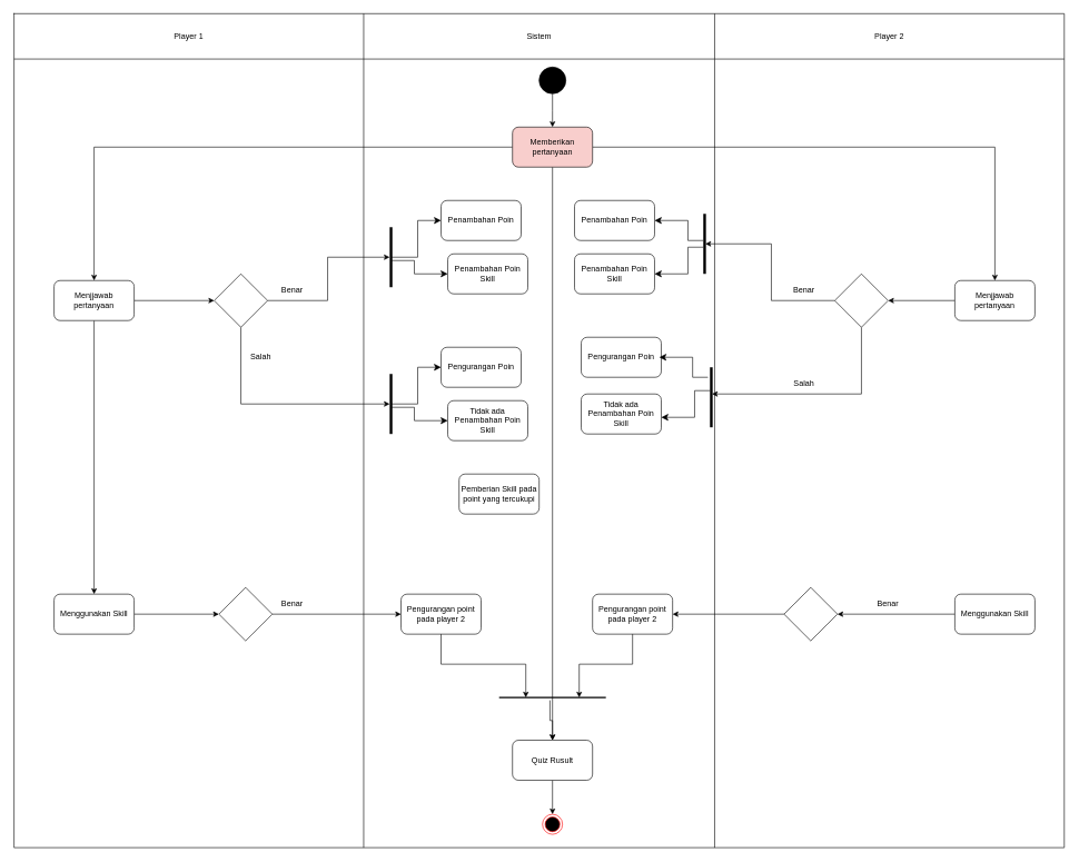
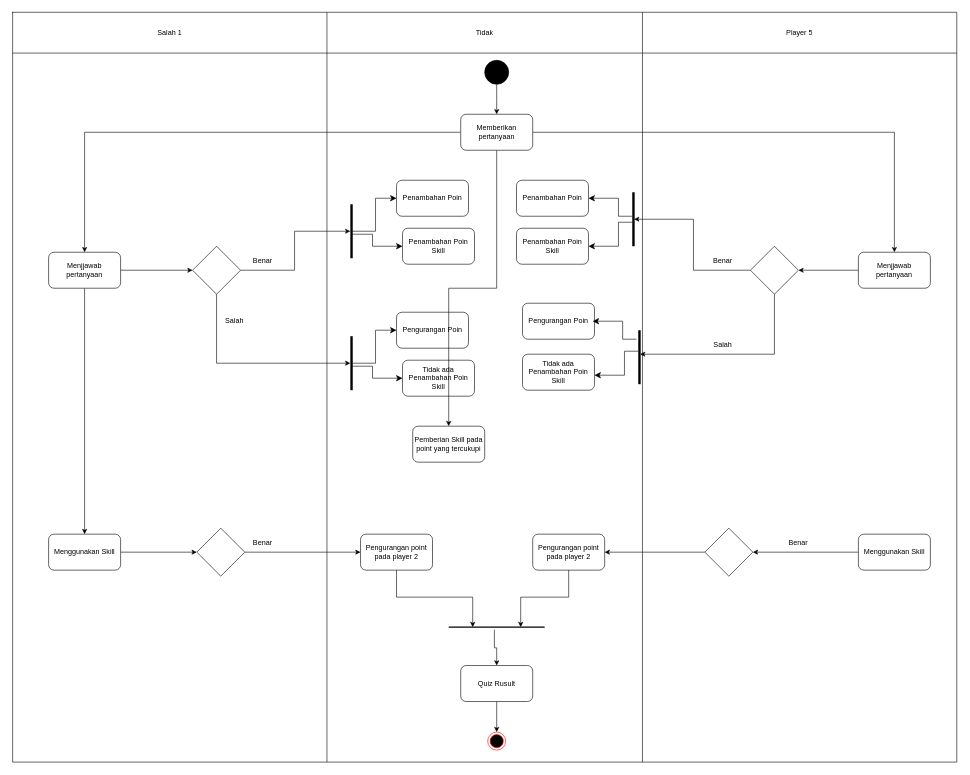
  <mxCell id="0" />
  <mxCell id="1" parent="0" />
  <mxCell id="2" value="" style="shape=table;startSize=0;container=1;collapsible=0;childLayout=tableLayout;" vertex="1" parent="1"><mxGeometry x="20" y="20" width="1574" height="1250" as="geometry" /></mxCell>
  <mxCell id="3" value="" style="shape=tableRow;horizontal=0;startSize=0;swimlaneHead=0;swimlaneBody=0;strokeColor=inherit;top=0;left=0;bottom=0;right=0;collapsible=0;dropTarget=0;fillColor=none;points=[[0,0.5],[1,0.5]];portConstraint=eastwest;" vertex="1" parent="2"><mxGeometry width="1574" height="68" as="geometry" /></mxCell>
- <mxCell id="4" value="Player 1" style="shape=partialRectangle;html=1;whiteSpace=wrap;connectable=0;strokeColor=inherit;overflow=hidden;fillColor=none;top=0;left=0;bottom=0;right=0;pointerEvents=1;" vertex="1" parent="3"><mxGeometry width="524" height="68" as="geometry"><mxRectangle width="524" height="68" as="alternateBounds" /></mxGeometry></mxCell>
- <mxCell id="5" value="Sistem" style="shape=partialRectangle;html=1;whiteSpace=wrap;connectable=0;strokeColor=inherit;overflow=hidden;fillColor=none;top=0;left=0;bottom=0;right=0;pointerEvents=1;" vertex="1" parent="3"><mxGeometry x="524" width="526" height="68" as="geometry"><mxRectangle width="526" height="68" as="alternateBounds" /></mxGeometry></mxCell>
- <mxCell id="6" value="Player 2" style="shape=partialRectangle;html=1;whiteSpace=wrap;connectable=0;strokeColor=inherit;overflow=hidden;fillColor=none;top=0;left=0;bottom=0;right=0;pointerEvents=1;" vertex="1" parent="3"><mxGeometry x="1050" width="524" height="68" as="geometry"><mxRectangle width="524" height="68" as="alternateBounds" /></mxGeometry></mxCell>
+ <mxCell id="4" value="Salah 1" style="shape=partialRectangle;html=1;whiteSpace=wrap;connectable=0;strokeColor=inherit;overflow=hidden;fillColor=none;top=0;left=0;bottom=0;right=0;pointerEvents=1;" vertex="1" parent="3"><mxGeometry width="524" height="68" as="geometry"><mxRectangle width="524" height="68" as="alternateBounds" /></mxGeometry></mxCell>
+ <mxCell id="5" value="Tidak" style="shape=partialRectangle;html=1;whiteSpace=wrap;connectable=0;strokeColor=inherit;overflow=hidden;fillColor=none;top=0;left=0;bottom=0;right=0;pointerEvents=1;" vertex="1" parent="3"><mxGeometry x="524" width="526" height="68" as="geometry"><mxRectangle width="526" height="68" as="alternateBounds" /></mxGeometry></mxCell>
+ <mxCell id="6" value="Player 5" style="shape=partialRectangle;html=1;whiteSpace=wrap;connectable=0;strokeColor=inherit;overflow=hidden;fillColor=none;top=0;left=0;bottom=0;right=0;pointerEvents=1;" vertex="1" parent="3"><mxGeometry x="1050" width="524" height="68" as="geometry"><mxRectangle width="524" height="68" as="alternateBounds" /></mxGeometry></mxCell>
  <mxCell id="7" value="" style="shape=tableRow;horizontal=0;startSize=0;swimlaneHead=0;swimlaneBody=0;strokeColor=inherit;top=0;left=0;bottom=0;right=0;collapsible=0;dropTarget=0;fillColor=none;points=[[0,0.5],[1,0.5]];portConstraint=eastwest;" vertex="1" parent="2"><mxGeometry y="68" width="1574" height="1182" as="geometry" /></mxCell>
  <mxCell id="8" value="" style="shape=partialRectangle;html=1;whiteSpace=wrap;connectable=0;strokeColor=inherit;overflow=hidden;fillColor=none;top=0;left=0;bottom=0;right=0;pointerEvents=1;" vertex="1" parent="7"><mxGeometry width="524" height="1182" as="geometry"><mxRectangle width="524" height="1182" as="alternateBounds" /></mxGeometry></mxCell>
  <mxCell id="9" value="" style="shape=partialRectangle;html=1;whiteSpace=wrap;connectable=0;strokeColor=inherit;overflow=hidden;fillColor=none;top=0;left=0;bottom=0;right=0;pointerEvents=1;" vertex="1" parent="7"><mxGeometry x="524" width="526" height="1182" as="geometry"><mxRectangle width="526" height="1182" as="alternateBounds" /></mxGeometry></mxCell>
  <mxCell id="10" value="" style="shape=partialRectangle;html=1;whiteSpace=wrap;connectable=0;strokeColor=inherit;overflow=hidden;fillColor=none;top=0;left=0;bottom=0;right=0;pointerEvents=1;" vertex="1" parent="7"><mxGeometry x="1050" width="524" height="1182" as="geometry"><mxRectangle width="524" height="1182" as="alternateBounds" /></mxGeometry></mxCell>
  <mxCell id="11" style="edgeStyle=orthogonalEdgeStyle;rounded=0;orthogonalLoop=1;jettySize=auto;html=1;exitX=1;exitY=0.5;exitDx=0;exitDy=0;entryX=0;entryY=0.5;entryDx=0;entryDy=0;" edge="1" parent="1" source="13" target="18"><mxGeometry relative="1" as="geometry" /></mxCell>
  <mxCell id="12" style="edgeStyle=orthogonalEdgeStyle;rounded=0;orthogonalLoop=1;jettySize=auto;html=1;exitX=0.5;exitY=1;exitDx=0;exitDy=0;entryX=0.5;entryY=0;entryDx=0;entryDy=0;" edge="1" parent="1" source="13" target="53"><mxGeometry relative="1" as="geometry" /></mxCell>
  <mxCell id="13" value="Menjjawab pertanyaan" style="rounded=1;whiteSpace=wrap;html=1;" vertex="1" parent="1"><mxGeometry x="80" y="420" width="120" height="60" as="geometry" /></mxCell>
  <mxCell id="14" style="edgeStyle=orthogonalEdgeStyle;rounded=0;orthogonalLoop=1;jettySize=auto;html=1;exitX=0.5;exitY=1;exitDx=0;exitDy=0;entryX=0.5;entryY=0;entryDx=0;entryDy=0;" edge="1" parent="1" source="15"><mxGeometry relative="1" as="geometry"><mxPoint x="827" y="190" as="targetPoint" /></mxGeometry></mxCell>
  <mxCell id="15" value="" style="ellipse;whiteSpace=wrap;html=1;aspect=fixed;fillColor=#000000;" vertex="1" parent="1"><mxGeometry x="807" y="100" width="40" height="40" as="geometry" /></mxCell>
  <mxCell id="16" style="edgeStyle=orthogonalEdgeStyle;rounded=0;orthogonalLoop=1;jettySize=auto;html=1;exitX=1;exitY=0.5;exitDx=0;exitDy=0;" edge="1" parent="1" source="18" target="20"><mxGeometry relative="1" as="geometry" /></mxCell>
  <mxCell id="17" style="edgeStyle=orthogonalEdgeStyle;rounded=0;orthogonalLoop=1;jettySize=auto;html=1;exitX=0.5;exitY=1;exitDx=0;exitDy=0;" edge="1" parent="1" source="18" target="26"><mxGeometry relative="1" as="geometry"><Array as="points"><mxPoint x="360" y="605" /></Array></mxGeometry></mxCell>
  <mxCell id="18" value="" style="rhombus;whiteSpace=wrap;html=1;" vertex="1" parent="1"><mxGeometry x="320" y="410" width="80" height="80" as="geometry" /></mxCell>
  <mxCell id="19" value="Penambahan Poin" style="rounded=1;whiteSpace=wrap;html=1;" vertex="1" parent="1"><mxGeometry x="660" y="300" width="120" height="60" as="geometry" /></mxCell>
  <mxCell id="20" value="" style="line;strokeWidth=4;direction=south;html=1;perimeter=backbonePerimeter;points=[];outlineConnect=0;" vertex="1" parent="1"><mxGeometry x="580" y="340" width="10" height="90" as="geometry" /></mxCell>
  <mxCell id="21" value="" style="edgeStyle=elbowEdgeStyle;elbow=horizontal;endArrow=classic;html=1;curved=0;rounded=0;endSize=8;startSize=8;entryX=0;entryY=0.5;entryDx=0;entryDy=0;" edge="1" parent="1" source="20" target="19"><mxGeometry width="50" height="50" relative="1" as="geometry"><mxPoint x="770" y="570" as="sourcePoint" /><mxPoint y="520" as="targetPoint" x="820" /></mxGeometry></mxCell>
  <mxCell id="22" value="Penambahan Poin Skill" style="rounded=1;whiteSpace=wrap;html=1;" vertex="1" parent="1"><mxGeometry x="670" y="380" width="120" height="60" as="geometry" /></mxCell>
  <mxCell id="23" value="" style="edgeStyle=elbowEdgeStyle;elbow=horizontal;endArrow=classic;html=1;curved=0;rounded=0;endSize=8;startSize=8;entryX=0;entryY=0.5;entryDx=0;entryDy=0;" edge="1" parent="1" source="20" target="22"><mxGeometry width="50" height="50" relative="1" as="geometry"><mxPoint x="596" y="395" as="sourcePoint" /><mxPoint x="670" y="340" as="targetPoint" /><Array as="points"><mxPoint x="620" y="390" /></Array></mxGeometry></mxCell>
  <mxCell id="24" value="Benar" style="text;html=1;strokeColor=none;fillColor=none;align=center;verticalAlign=middle;whiteSpace=wrap;rounded=0;" vertex="1" parent="1"><mxGeometry x="407" y="420" width="60" height="30" as="geometry" /></mxCell>
  <mxCell id="25" value="Pengurangan Poin" style="rounded=1;whiteSpace=wrap;html=1;" vertex="1" parent="1"><mxGeometry x="660" y="520" width="120" height="60" as="geometry" /></mxCell>
  <mxCell id="26" value="" style="line;strokeWidth=4;direction=south;html=1;perimeter=backbonePerimeter;points=[];outlineConnect=0;" vertex="1" parent="1"><mxGeometry x="580" y="560" width="10" height="90" as="geometry" /></mxCell>
  <mxCell id="27" value="" style="edgeStyle=elbowEdgeStyle;elbow=horizontal;endArrow=classic;html=1;curved=0;rounded=0;endSize=8;startSize=8;entryX=0;entryY=0.5;entryDx=0;entryDy=0;" edge="1" source="26" target="25" parent="1"><mxGeometry width="50" height="50" relative="1" as="geometry"><mxPoint x="770" y="790" as="sourcePoint" /><mxPoint y="740" as="targetPoint" x="820" /></mxGeometry></mxCell>
  <mxCell id="28" value="Tidak ada Penambahan Poin Skill" style="rounded=1;whiteSpace=wrap;html=1;" vertex="1" parent="1"><mxGeometry x="670" y="600" width="120" height="60" as="geometry" /></mxCell>
  <mxCell id="29" value="" style="edgeStyle=elbowEdgeStyle;elbow=horizontal;endArrow=classic;html=1;curved=0;rounded=0;endSize=8;startSize=8;entryX=0;entryY=0.5;entryDx=0;entryDy=0;" edge="1" source="26" target="28" parent="1"><mxGeometry width="50" height="50" relative="1" as="geometry"><mxPoint x="596" y="615" as="sourcePoint" /><mxPoint x="670" y="560" as="targetPoint" /><Array as="points"><mxPoint x="620" y="610" /></Array></mxGeometry></mxCell>
  <mxCell id="30" value="Salah" style="text;html=1;strokeColor=none;fillColor=none;align=center;verticalAlign=middle;whiteSpace=wrap;rounded=0;" vertex="1" parent="1"><mxGeometry x="360" y="520" width="60" height="30" as="geometry" /></mxCell>
  <mxCell id="31" style="edgeStyle=orthogonalEdgeStyle;rounded=0;orthogonalLoop=1;jettySize=auto;html=1;exitX=0;exitY=0.5;exitDx=0;exitDy=0;entryX=1;entryY=0.5;entryDx=0;entryDy=0;" edge="1" parent="1" source="32" target="35"><mxGeometry relative="1" as="geometry" /></mxCell>
  <mxCell id="32" value="Menjjawab pertanyaan" style="rounded=1;whiteSpace=wrap;html=1;" vertex="1" parent="1"><mxGeometry x="1430" y="420" width="120" height="60" as="geometry" /></mxCell>
  <mxCell id="33" style="edgeStyle=orthogonalEdgeStyle;rounded=0;orthogonalLoop=1;jettySize=auto;html=1;exitX=0;exitY=0.5;exitDx=0;exitDy=0;" edge="1" parent="1" source="35" target="37"><mxGeometry relative="1" as="geometry" /></mxCell>
  <mxCell id="34" style="edgeStyle=orthogonalEdgeStyle;rounded=0;orthogonalLoop=1;jettySize=auto;html=1;exitX=0.5;exitY=1;exitDx=0;exitDy=0;" edge="1" parent="1" source="35" target="41"><mxGeometry relative="1" as="geometry"><Array as="points"><mxPoint x="1290" y="590" /></Array></mxGeometry></mxCell>
  <mxCell id="35" value="" style="rhombus;whiteSpace=wrap;html=1;" vertex="1" parent="1"><mxGeometry x="1250" y="410" width="80" height="80" as="geometry" /></mxCell>
  <mxCell id="36" value="Penambahan Poin" style="rounded=1;whiteSpace=wrap;html=1;" vertex="1" parent="1"><mxGeometry x="860" y="300" width="120" height="60" as="geometry" /></mxCell>
  <mxCell id="37" value="" style="line;strokeWidth=4;direction=south;html=1;perimeter=backbonePerimeter;points=[];outlineConnect=0;" vertex="1" parent="1"><mxGeometry x="1050" y="320" width="10" height="90" as="geometry" /></mxCell>
  <mxCell id="38" value="Penambahan Poin Skill" style="rounded=1;whiteSpace=wrap;html=1;" vertex="1" parent="1"><mxGeometry x="860" y="380" width="120" height="60" as="geometry" /></mxCell>
  <mxCell id="39" value="Benar" style="text;html=1;strokeColor=none;fillColor=none;align=center;verticalAlign=middle;whiteSpace=wrap;rounded=0;" vertex="1" parent="1"><mxGeometry x="1174" y="420" width="60" height="30" as="geometry" /></mxCell>
  <mxCell id="40" value="Pengurangan Poin" style="rounded=1;whiteSpace=wrap;html=1;" vertex="1" parent="1"><mxGeometry x="870" y="505" width="120" height="60" as="geometry" /></mxCell>
  <mxCell id="41" value="" style="line;strokeWidth=4;direction=south;html=1;perimeter=backbonePerimeter;points=[];outlineConnect=0;" vertex="1" parent="1"><mxGeometry x="1060" y="550" width="10" height="90" as="geometry" /></mxCell>
  <mxCell id="42" value="Tidak ada Penambahan Poin Skill" style="rounded=1;whiteSpace=wrap;html=1;" vertex="1" parent="1"><mxGeometry x="870" y="590" width="120" height="60" as="geometry" /></mxCell>
  <mxCell id="43" value="Salah" style="text;html=1;strokeColor=none;fillColor=none;align=center;verticalAlign=middle;whiteSpace=wrap;rounded=0;" vertex="1" parent="1"><mxGeometry x="1174" y="560" width="60" height="30" as="geometry" /></mxCell>
  <mxCell id="44" style="edgeStyle=orthogonalEdgeStyle;rounded=0;orthogonalLoop=1;jettySize=auto;html=1;exitX=0;exitY=0.5;exitDx=0;exitDy=0;entryX=0.5;entryY=0;entryDx=0;entryDy=0;" edge="1" parent="1" source="47" target="13"><mxGeometry relative="1" as="geometry" /></mxCell>
  <mxCell id="45" style="edgeStyle=orthogonalEdgeStyle;rounded=0;orthogonalLoop=1;jettySize=auto;html=1;exitX=1;exitY=0.5;exitDx=0;exitDy=0;entryX=0.5;entryY=0;entryDx=0;entryDy=0;" edge="1" parent="1" source="47" target="32"><mxGeometry relative="1" as="geometry" /></mxCell>
- <mxCell id="46" style="edgeStyle=orthogonalEdgeStyle;rounded=0;orthogonalLoop=1;jettySize=auto;html=1;exitX=0.5;exitY=1;exitDx=0;exitDy=0;" edge="1" parent="1" source="47" target="69"><mxGeometry relative="1" as="geometry" /></mxCell>
- <mxCell id="47" value="Memberikan pertanyaan" style="rounded=1;whiteSpace=wrap;html=1;fillColor=#f8cecc;" vertex="1" parent="1"><mxGeometry x="767" y="190" width="120" height="60" as="geometry" /></mxCell>
+ <mxCell id="46" style="edgeStyle=orthogonalEdgeStyle;rounded=0;orthogonalLoop=1;jettySize=auto;html=1;exitX=0.5;exitY=1;exitDx=0;exitDy=0;entryX=0.5;entryY=0;entryDx=0;entryDy=0;" edge="1" parent="1" source="47" target="54"><mxGeometry relative="1" as="geometry" /></mxCell>
+ <mxCell id="47" value="Memberikan pertanyaan" style="rounded=1;whiteSpace=wrap;html=1;" vertex="1" parent="1"><mxGeometry x="767" y="190" width="120" height="60" as="geometry" /></mxCell>
  <mxCell id="48" value="" style="edgeStyle=elbowEdgeStyle;elbow=horizontal;endArrow=classic;html=1;curved=0;rounded=0;endSize=8;startSize=8;entryX=1;entryY=0.5;entryDx=0;entryDy=0;" edge="1" parent="1" source="37" target="36"><mxGeometry width="50" height="50" relative="1" as="geometry"><mxPoint x="940" y="520" as="sourcePoint" /><mxPoint x="1024" y="540" as="targetPoint" /><Array as="points"><mxPoint x="1030" y="360" /></Array></mxGeometry></mxCell>
  <mxCell id="49" value="" style="edgeStyle=elbowEdgeStyle;elbow=horizontal;endArrow=classic;html=1;curved=0;rounded=0;endSize=8;startSize=8;entryX=1;entryY=0.5;entryDx=0;entryDy=0;" edge="1" parent="1" source="37" target="38"><mxGeometry width="50" height="50" relative="1" as="geometry"><mxPoint x="1063" y="370" as="sourcePoint" /><mxPoint x="990" y="340" as="targetPoint" /><Array as="points"><mxPoint x="1030" y="370" /></Array></mxGeometry></mxCell>
  <mxCell id="50" value="" style="edgeStyle=elbowEdgeStyle;elbow=horizontal;endArrow=classic;html=1;curved=0;rounded=0;endSize=8;startSize=8;entryX=1;entryY=0.5;entryDx=0;entryDy=0;" edge="1" parent="1"><mxGeometry width="50" height="50" relative="1" as="geometry"><mxPoint x="1060" y="565" as="sourcePoint" /><mxPoint x="987" y="535" as="targetPoint" /><Array as="points"><mxPoint x="1037" y="565" /></Array></mxGeometry></mxCell>
  <mxCell id="51" value="" style="edgeStyle=elbowEdgeStyle;elbow=horizontal;endArrow=classic;html=1;curved=0;rounded=0;endSize=8;startSize=8;entryX=1;entryY=0.5;entryDx=0;entryDy=0;" edge="1" parent="1"><mxGeometry width="50" height="50" relative="1" as="geometry"><mxPoint x="1063" y="585" as="sourcePoint" /><mxPoint x="990" y="625" as="targetPoint" /><Array as="points"><mxPoint x="1040" y="585" /></Array></mxGeometry></mxCell>
  <mxCell id="52" style="edgeStyle=orthogonalEdgeStyle;rounded=0;orthogonalLoop=1;jettySize=auto;html=1;exitX=1;exitY=0.5;exitDx=0;exitDy=0;entryX=0;entryY=0.5;entryDx=0;entryDy=0;" edge="1" parent="1" source="53" target="56"><mxGeometry relative="1" as="geometry" /></mxCell>
  <mxCell id="53" value="Menggunakan Skill" style="rounded=1;whiteSpace=wrap;html=1;" vertex="1" parent="1"><mxGeometry x="80" y="890" width="120" height="60" as="geometry" /></mxCell>
  <mxCell id="54" value="Pemberian Skill pada point yang tercukupi" style="rounded=1;whiteSpace=wrap;html=1;" vertex="1" parent="1"><mxGeometry x="687" y="710" width="120" height="60" as="geometry" /></mxCell>
  <mxCell id="55" style="edgeStyle=orthogonalEdgeStyle;rounded=0;orthogonalLoop=1;jettySize=auto;html=1;exitX=1;exitY=0.5;exitDx=0;exitDy=0;entryX=0;entryY=0.5;entryDx=0;entryDy=0;" edge="1" parent="1" source="56" target="57"><mxGeometry relative="1" as="geometry" /></mxCell>
  <mxCell id="56" value="" style="rhombus;whiteSpace=wrap;html=1;" vertex="1" parent="1"><mxGeometry x="327" y="880" width="80" height="80" as="geometry" /></mxCell>
  <mxCell id="57" value="Pengurangan point pada player 2" style="rounded=1;whiteSpace=wrap;html=1;" vertex="1" parent="1"><mxGeometry x="600" y="890" width="120" height="60" as="geometry" /></mxCell>
  <mxCell id="58" value="Benar" style="text;html=1;strokeColor=none;fillColor=none;align=center;verticalAlign=middle;whiteSpace=wrap;rounded=0;" vertex="1" parent="1"><mxGeometry x="407" y="890" width="60" height="30" as="geometry" /></mxCell>
  <mxCell id="59" style="edgeStyle=orthogonalEdgeStyle;rounded=0;orthogonalLoop=1;jettySize=auto;html=1;exitX=0;exitY=0.5;exitDx=0;exitDy=0;entryX=1;entryY=0.5;entryDx=0;entryDy=0;" edge="1" parent="1" source="60" target="62"><mxGeometry relative="1" as="geometry" /></mxCell>
  <mxCell id="60" value="Menggunakan Skill" style="rounded=1;whiteSpace=wrap;html=1;" vertex="1" parent="1"><mxGeometry x="1430" y="890" width="120" height="60" as="geometry" /></mxCell>
  <mxCell id="61" style="edgeStyle=orthogonalEdgeStyle;rounded=0;orthogonalLoop=1;jettySize=auto;html=1;exitX=0;exitY=0.5;exitDx=0;exitDy=0;entryX=1;entryY=0.5;entryDx=0;entryDy=0;" edge="1" parent="1" source="62" target="63"><mxGeometry relative="1" as="geometry" /></mxCell>
  <mxCell id="62" value="" style="rhombus;whiteSpace=wrap;html=1;" vertex="1" parent="1"><mxGeometry x="1174" y="880" width="80" height="80" as="geometry" /></mxCell>
  <mxCell id="63" value="Pengurangan point pada player 2" style="rounded=1;whiteSpace=wrap;html=1;" vertex="1" parent="1"><mxGeometry x="887" y="890" width="120" height="60" as="geometry" /></mxCell>
  <mxCell id="64" value="Benar" style="text;html=1;strokeColor=none;fillColor=none;align=center;verticalAlign=middle;whiteSpace=wrap;rounded=0;" vertex="1" parent="1"><mxGeometry x="1300" y="890" width="60" height="30" as="geometry" /></mxCell>
  <mxCell id="65" value="" style="line;strokeWidth=2;html=1;" vertex="1" parent="1"><mxGeometry x="747" y="1040" width="160" height="10" as="geometry" /></mxCell>
  <mxCell id="66" style="edgeStyle=orthogonalEdgeStyle;rounded=0;orthogonalLoop=1;jettySize=auto;html=1;exitX=0.5;exitY=1;exitDx=0;exitDy=0;entryX=0.75;entryY=0.5;entryDx=0;entryDy=0;entryPerimeter=0;" edge="1" parent="1" source="63" target="65"><mxGeometry relative="1" as="geometry" /></mxCell>
  <mxCell id="67" style="edgeStyle=orthogonalEdgeStyle;rounded=0;orthogonalLoop=1;jettySize=auto;html=1;exitX=0.5;exitY=1;exitDx=0;exitDy=0;entryX=0.25;entryY=0.5;entryDx=0;entryDy=0;entryPerimeter=0;" edge="1" parent="1" source="57" target="65"><mxGeometry relative="1" as="geometry" /></mxCell>
  <mxCell id="68" style="edgeStyle=orthogonalEdgeStyle;rounded=0;orthogonalLoop=1;jettySize=auto;html=1;exitX=0.5;exitY=1;exitDx=0;exitDy=0;entryX=0.5;entryY=0;entryDx=0;entryDy=0;" edge="1" parent="1" source="69" target="71"><mxGeometry relative="1" as="geometry" /></mxCell>
  <mxCell id="69" value="Quiz Rusult" style="rounded=1;whiteSpace=wrap;html=1;" vertex="1" parent="1"><mxGeometry x="767" y="1109" width="120" height="60" as="geometry" /></mxCell>
  <mxCell id="70" style="edgeStyle=orthogonalEdgeStyle;rounded=0;orthogonalLoop=1;jettySize=auto;html=1;exitX=0.476;exitY=0.914;exitDx=0;exitDy=0;entryX=0.5;entryY=0;entryDx=0;entryDy=0;exitPerimeter=0;" edge="1" parent="1" source="65" target="69"><mxGeometry relative="1" as="geometry"><mxPoint x="957" y="960" as="sourcePoint" /><mxPoint x="877" y="1055" as="targetPoint" /></mxGeometry></mxCell>
  <mxCell id="71" value="" style="ellipse;html=1;shape=endState;fillColor=#000000;strokeColor=#ff0000;" vertex="1" parent="1"><mxGeometry x="812" y="1220" width="30" height="30" as="geometry" /></mxCell>
